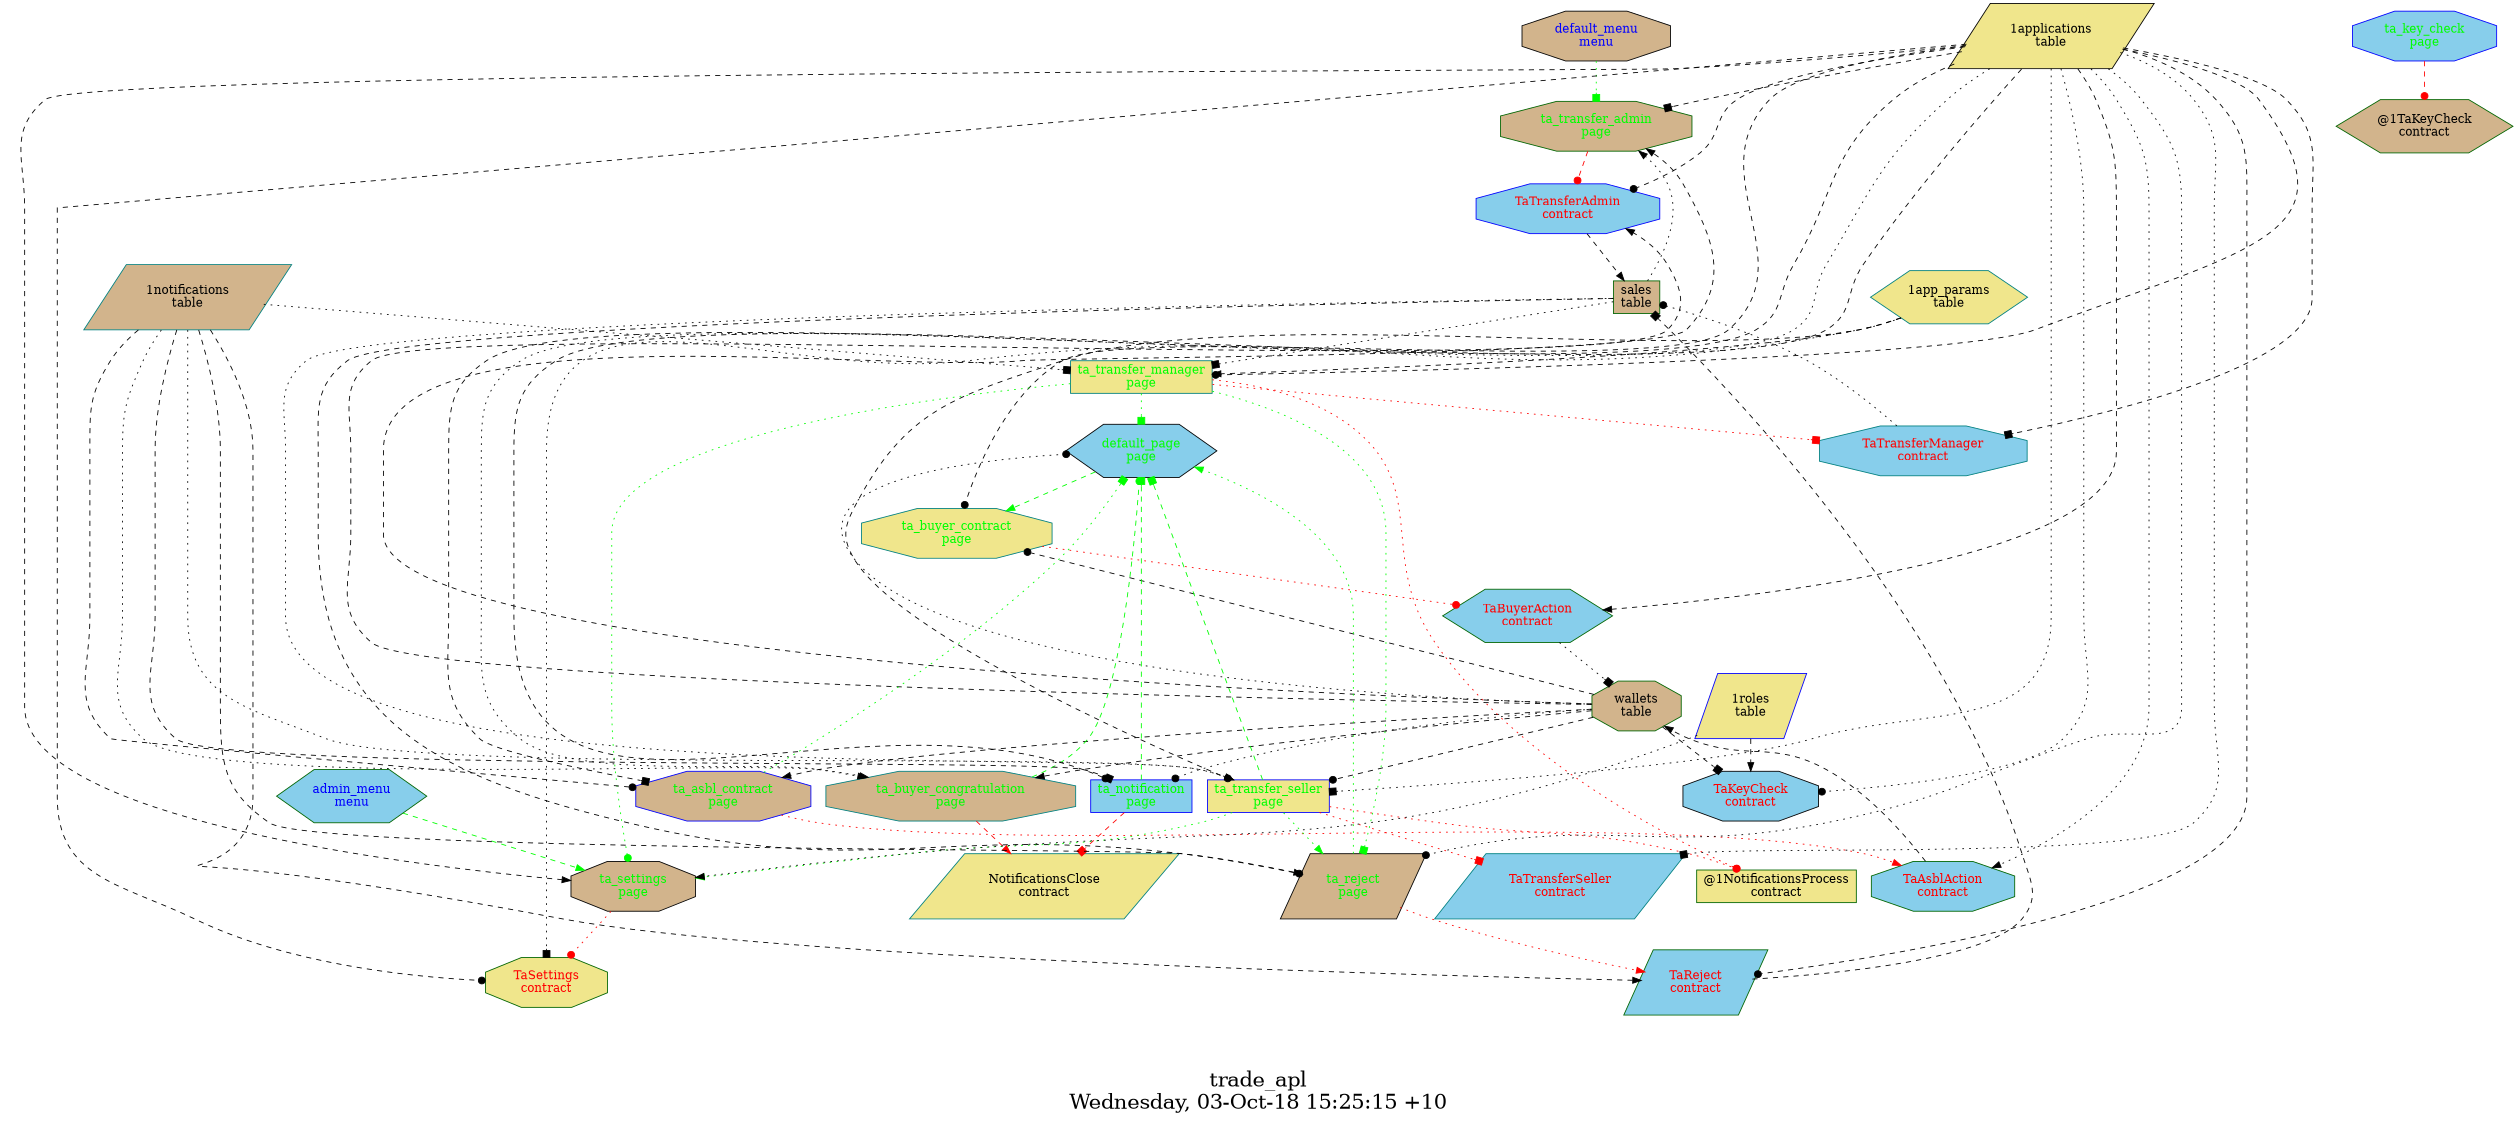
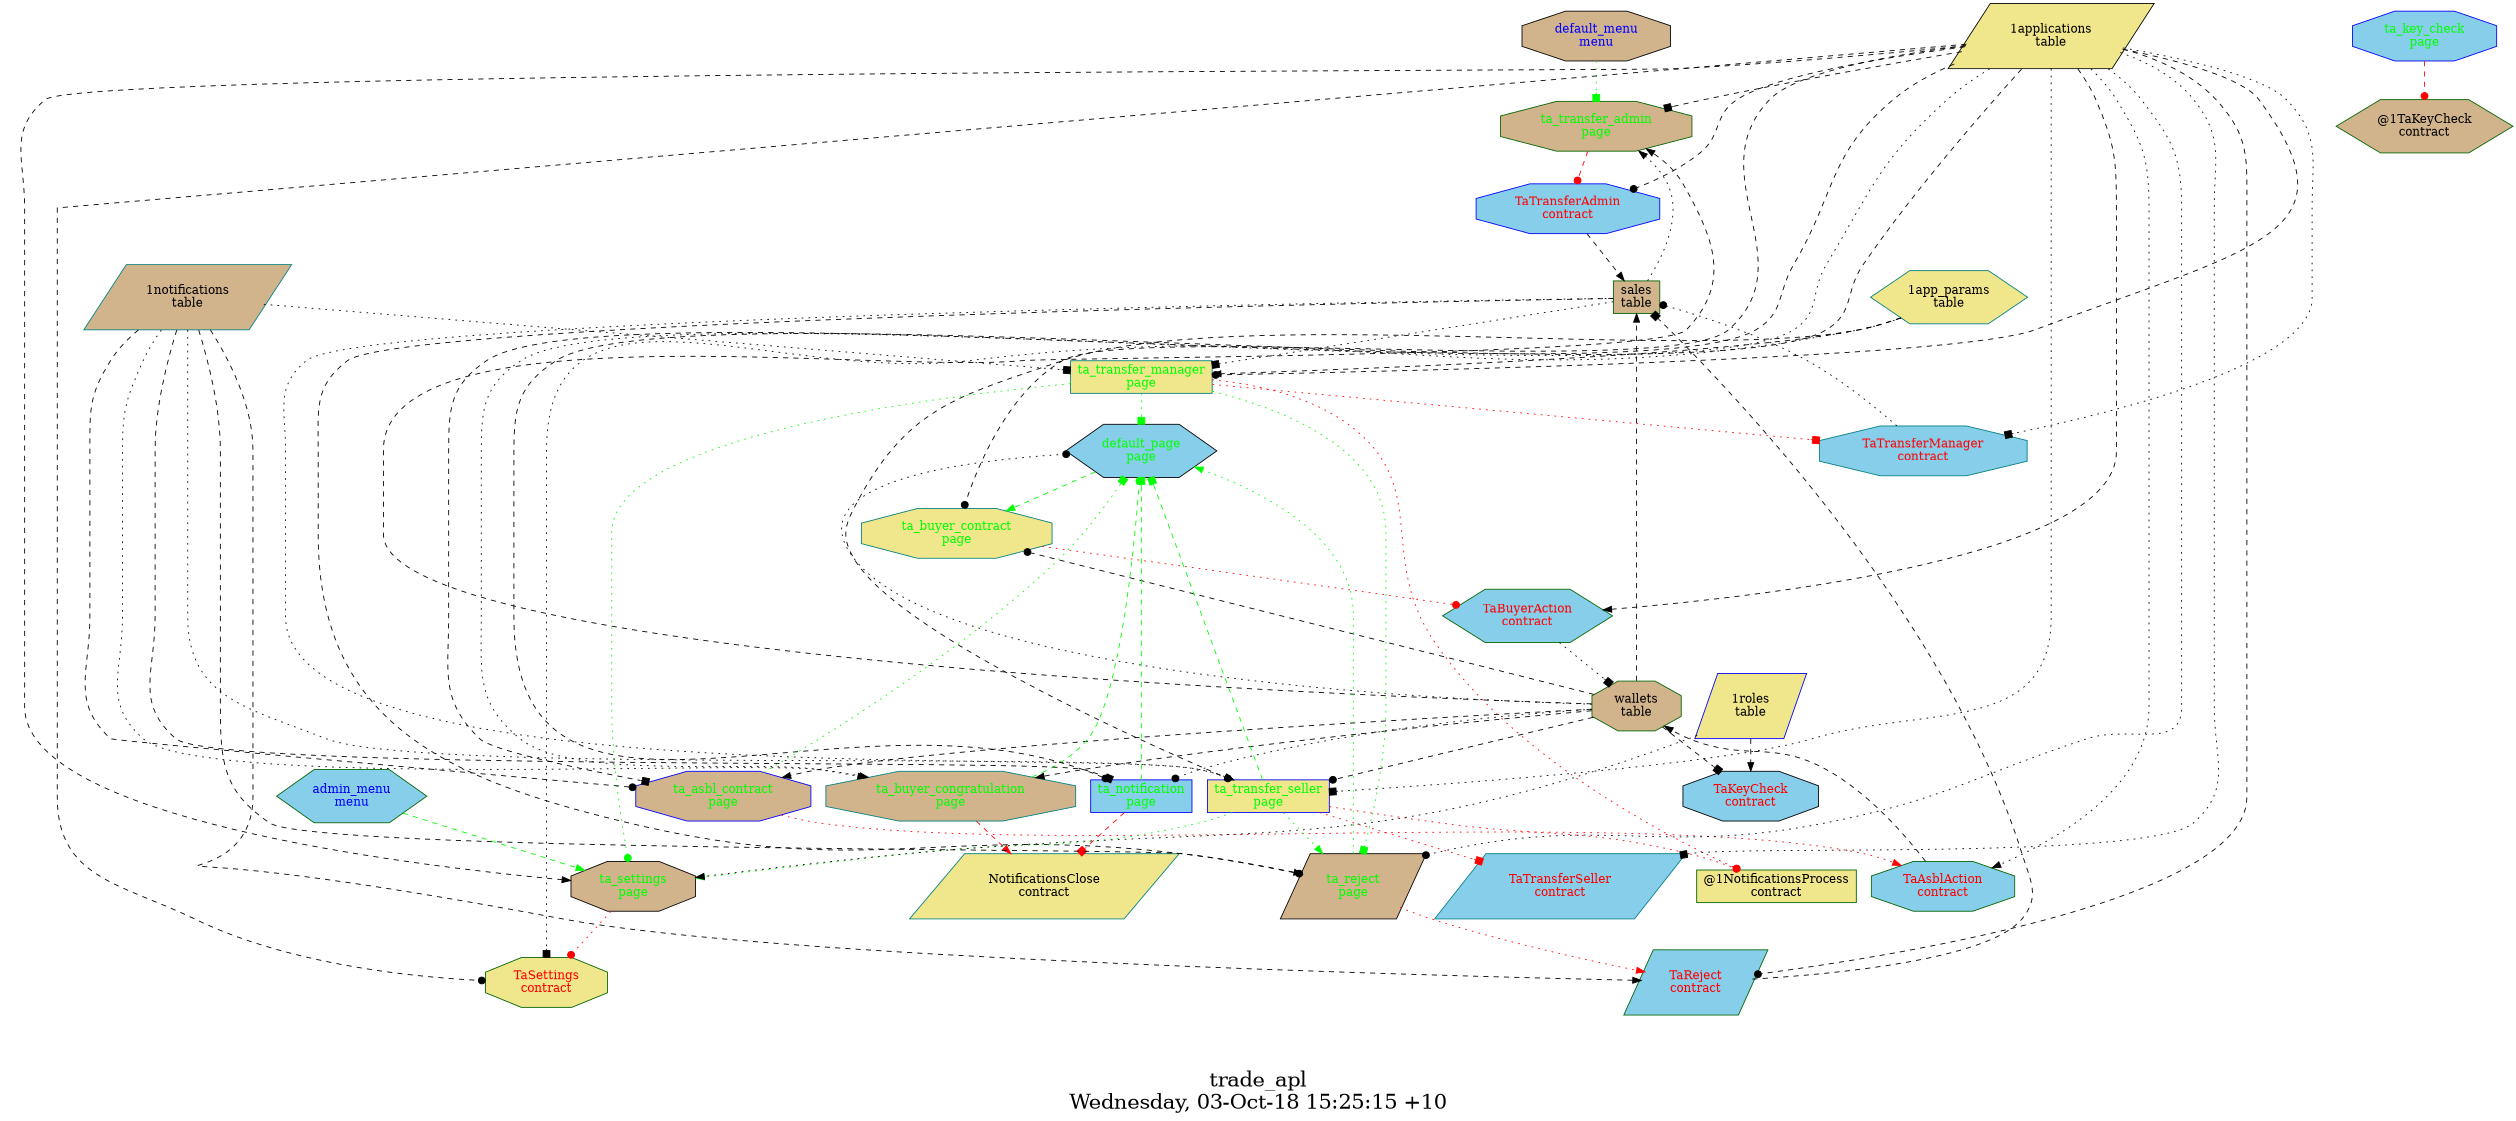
  digraph {
    fontsize=24
    label="trade_apl\nWednesday, 03-Oct-18 15:25:15 +10"
    nojustify=true
    ordering=out
    rankdir=TB
    node [color=darkgreen fillcolor=skyblue fontcolor=green group=pages shape=octagon style=filled]
    edge [arrowhead=normal style=dashed]
    "admin_menu\nmenu" [fontcolor=blue group=menus shape=hexagon]
    "ta_settings\npage" [color=black fillcolor=tan]
    "TaSettings\ncontract" [fillcolor=khaki fontcolor=red group=contracts]
    "default_menu\nmenu" [color=black fillcolor=tan fontcolor=blue group=menus]
    "ta_transfer_admin\npage" [fillcolor=tan]
    "TaTransferAdmin\ncontract" [color=blue fontcolor=red group=contracts]
    "sales\ntable" [fillcolor=tan group=tables shape=box fontcolor=""]
    "wallets\ntable" [fillcolor=tan group=tables fontcolor=""]
    "default_page\npage" [color=black shape=hexagon]
    "ta_buyer_contract\npage" [color=teal fillcolor=khaki]
    "ta_asbl_contract\npage" [color=blue fillcolor=tan]
    "ta_buyer_congratulation\npage" [color=teal fillcolor=tan]
    "ta_notification\npage" [color=blue shape=box]
    "ta_transfer_seller\npage" [color=blue fillcolor=khaki shape=box]
    "TaKeyCheck\ncontract" [color=black fontcolor=red group=contracts]
    "TaBuyerAction\ncontract" [fontcolor=red group=contracts shape=hexagon]
    "TaAsblAction\ncontract" [fontcolor=red group=contracts]
    "NotificationsClose\ncontract" [color=teal fillcolor=khaki shape=parallelogram fontcolor="" group=""]
    "ta_reject\npage" [color=black fillcolor=tan shape=parallelogram]
    "TaTransferSeller\ncontract" [color=teal fontcolor=red group=contracts shape=parallelogram]
    "@1NotificationsProcess\ncontract" [fillcolor=khaki shape=box fontcolor="" group=""]
    "1applications\ntable" [color=black fillcolor=khaki shape=parallelogram fontcolor="" group=""]
    "TaReject\ncontract" [fontcolor=red group=contracts shape=parallelogram]
    "ta_transfer_manager\npage" [color=teal fillcolor=khaki shape=box]
    "TaTransferManager\ncontract" [color=teal fontcolor=red group=contracts]
    "1notifications\ntable" [color=teal fillcolor=tan shape=parallelogram fontcolor="" group=""]
    "ta_key_check\npage" [color=blue]
    "@1TaKeyCheck\ncontract" [fillcolor=tan shape=hexagon fontcolor="" group=""]
    "1roles\ntable" [color=blue fillcolor=khaki shape=parallelogram fontcolor="" group=""]
    "1app_params\ntable" [color=teal fillcolor=khaki shape=hexagon fontcolor="" group=""]
    "admin_menu\nmenu" -> "ta_settings\npage" [color=green]
    "ta_settings\npage" -> "TaSettings\ncontract" [arrowhead=dot color=red style=dotted]
    "default_menu\nmenu" -> "ta_transfer_admin\npage" [arrowhead=box color=green style=dotted]
    "ta_transfer_admin\npage" -> "TaTransferAdmin\ncontract" [arrowhead=dot color=red]
    "TaTransferAdmin\ncontract" -> "sales\ntable"
    "sales\ntable" -> "ta_transfer_admin\npage" [style=dotted]
    "sales\ntable" -> "ta_transfer_seller\npage" [style=dotted]
    "sales\ntable" -> "ta_reject\npage" [arrowhead=dot]
    "sales\ntable" -> "ta_transfer_manager\npage" [arrowhead=box style=dotted]
    "wallets\ntable" -> "ta_transfer_admin\npage"
-   "wallets\ntable" -> "TaTransferAdmin\ncontract"
+   "wallets\ntable" -> "sales\ntable"
    "wallets\ntable" -> "default_page\npage" [arrowhead=dot style=dotted]
    "wallets\ntable" -> "ta_buyer_contract\npage" [arrowhead=dot]
    "wallets\ntable" -> "ta_asbl_contract\npage"
    "wallets\ntable" -> "ta_buyer_congratulation\npage"
    "wallets\ntable" -> "ta_notification\npage" [arrowhead=dot style=dotted]
    "wallets\ntable" -> "ta_transfer_seller\npage" [arrowhead=dot]
    "wallets\ntable" -> "TaKeyCheck\ncontract" [arrowhead=box]
    "default_page\npage" -> "ta_buyer_contract\npage" [color=green]
    "ta_buyer_contract\npage" -> "TaBuyerAction\ncontract" [arrowhead=dot color=red style=dotted]
    "ta_asbl_contract\npage" -> "default_page\npage" [arrowhead=box color=green style=dotted]
    "ta_asbl_contract\npage" -> "TaAsblAction\ncontract" [color=red style=dotted]
    "ta_buyer_congratulation\npage" -> "default_page\npage" [arrowhead=dot color=green]
    "ta_buyer_congratulation\npage" -> "NotificationsClose\ncontract" [color=red]
    "ta_notification\npage" -> "default_page\npage" [arrowhead=box color=green]
    "ta_notification\npage" -> "NotificationsClose\ncontract" [arrowhead=box color=red]
    "ta_transfer_seller\npage" -> "ta_settings\npage" [color=green style=dotted]
    "ta_transfer_seller\npage" -> "default_page\npage" [arrowhead=box color=green]
    "ta_transfer_seller\npage" -> "ta_reject\npage" [color=green style=dotted]
    "ta_transfer_seller\npage" -> "TaTransferSeller\ncontract" [arrowhead=box color=red style=dotted]
    "ta_transfer_seller\npage" -> "@1NotificationsProcess\ncontract" [arrowhead=dot color=red style=dotted]
    "TaBuyerAction\ncontract" -> "wallets\ntable" [arrowhead=box style=dotted]
    "TaAsblAction\ncontract" -> "wallets\ntable"
    "ta_reject\npage" -> "default_page\npage" [color=green style=dotted]
    "ta_reject\npage" -> "TaReject\ncontract" [color=red style=dotted]
    "1applications\ntable" -> "ta_settings\npage"
    "1applications\ntable" -> "TaSettings\ncontract" [arrowhead=dot]
    "1applications\ntable" -> "ta_transfer_admin\npage" [arrowhead=box]
    "1applications\ntable" -> "TaTransferAdmin\ncontract" [arrowhead=dot]
    "1applications\ntable" -> "ta_buyer_contract\npage" [arrowhead=dot]
    "1applications\ntable" -> "ta_asbl_contract\npage" [arrowhead=box]
    "1applications\ntable" -> "ta_buyer_congratulation\npage" [style=dotted]
    "1applications\ntable" -> "ta_notification\npage" [arrowhead=dot]
    "1applications\ntable" -> "ta_transfer_seller\npage" [arrowhead=box style=dotted]
-   "1applications\ntable" -> "TaKeyCheck\ncontract" [arrowhead=dot style=dotted]
    "1applications\ntable" -> "TaBuyerAction\ncontract"
    "1applications\ntable" -> "TaAsblAction\ncontract" [style=dotted]
    "1applications\ntable" -> "ta_reject\npage" [arrowhead=dot style=dotted]
    "1applications\ntable" -> "TaTransferSeller\ncontract" [arrowhead=box style=dotted]
    "1applications\ntable" -> "TaReject\ncontract" [arrowhead=dot]
    "1applications\ntable" -> "ta_transfer_manager\npage" [arrowhead=dot]
-   "1applications\ntable" -> "TaTransferManager\ncontract" [arrowhead=box]
+   "1applications\ntable" -> "TaTransferManager\ncontract" [arrowhead=box style=dotted]
    "TaReject\ncontract" -> "sales\ntable" [arrowhead=box]
    "ta_transfer_manager\npage" -> "ta_settings\npage" [arrowhead=dot color=green style=dotted]
    "ta_transfer_manager\npage" -> "default_page\npage" [arrowhead=box color=green style=dotted]
    "ta_transfer_manager\npage" -> "ta_reject\npage" [arrowhead=box color=green style=dotted]
    "ta_transfer_manager\npage" -> "@1NotificationsProcess\ncontract" [arrowhead=dot color=red style=dotted]
    "ta_transfer_manager\npage" -> "TaTransferManager\ncontract" [arrowhead=box color=red style=dotted]
    "TaTransferManager\ncontract" -> "sales\ntable" [arrowhead=dot style=dotted]
    "1notifications\ntable" -> "ta_asbl_contract\npage" [arrowhead=dot]
    "1notifications\ntable" -> "ta_buyer_congratulation\npage" [style=dotted]
    "1notifications\ntable" -> "ta_notification\npage" [arrowhead=box]
    "1notifications\ntable" -> "ta_transfer_seller\npage" [style=dotted]
    "1notifications\ntable" -> "ta_reject\npage"
    "1notifications\ntable" -> "TaReject\ncontract"
    "1notifications\ntable" -> "ta_transfer_manager\npage" [arrowhead=box style=dotted]
    "ta_key_check\npage" -> "@1TaKeyCheck\ncontract" [arrowhead=dot color=red]
    "1roles\ntable" -> "ta_settings\npage" [style=dotted]
    "1roles\ntable" -> "TaKeyCheck\ncontract"
    "1app_params\ntable" -> "TaSettings\ncontract" [arrowhead=box style=dotted]
    "1app_params\ntable" -> "ta_transfer_seller\npage" [arrowhead=dot]
    "1app_params\ntable" -> "ta_transfer_manager\npage"
  }
